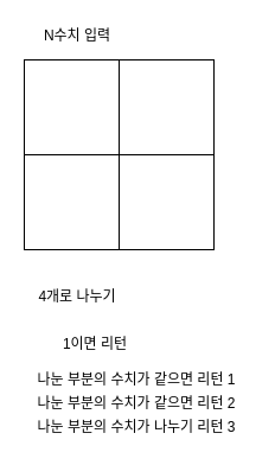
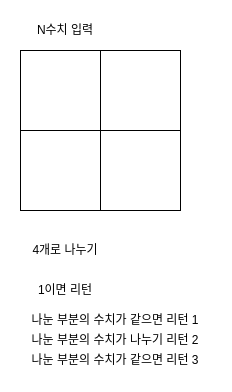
  <mxCell id="0" />
  <mxCell id="1" parent="0" />
  <mxCell id="2" value="" style="rounded=0;whiteSpace=wrap;html=1;" vertex="1" parent="1"><mxGeometry x="20" y="50" width="80" height="80" as="geometry" /></mxCell>
  <mxCell id="3" value="" style="rounded=0;whiteSpace=wrap;html=1;" vertex="1" parent="1"><mxGeometry x="100" y="50" width="80" height="80" as="geometry" /></mxCell>
  <mxCell id="4" value="" style="rounded=0;whiteSpace=wrap;html=1;" vertex="1" parent="1"><mxGeometry x="20" y="130" width="80" height="80" as="geometry" /></mxCell>
  <mxCell id="5" value="" style="rounded=0;whiteSpace=wrap;html=1;" vertex="1" parent="1"><mxGeometry x="100" y="130" width="80" height="80" as="geometry" /></mxCell>
  <mxCell id="6" value="N수치 입력" style="text;html=1;strokeColor=none;fillColor=none;align=center;verticalAlign=middle;whiteSpace=wrap;rounded=0;" vertex="1" parent="1"><mxGeometry x="20" y="20" width="90" height="20" as="geometry" /></mxCell>
  <mxCell id="7" value="4개로 나누기" style="text;html=1;strokeColor=none;fillColor=none;align=center;verticalAlign=middle;whiteSpace=wrap;rounded=0;" vertex="1" parent="1"><mxGeometry x="20" y="240" width="90" height="20" as="geometry" /></mxCell>
- <mxCell id="8" value="1이면 리턴" style="text;html=1;strokeColor=none;fillColor=none;align=center;verticalAlign=middle;whiteSpace=wrap;rounded=0;" vertex="1" parent="1"><mxGeometry x="35" y="280" width="90" height="20" as="geometry" /></mxCell>
+ <mxCell id="8" value="1이면 리턴" style="text;html=1;strokeColor=none;fillColor=none;align=center;verticalAlign=middle;whiteSpace=wrap;rounded=0;" vertex="1" parent="1"><mxGeometry x="20" y="280" width="90" height="20" as="geometry" /></mxCell>
  <mxCell id="9" value="나눈 부분의 수치가 같으면 리턴 1" style="text;html=1;strokeColor=none;fillColor=none;align=center;verticalAlign=middle;whiteSpace=wrap;rounded=0;" vertex="1" parent="1"><mxGeometry x="20" y="310" width="190" height="20" as="geometry" /></mxCell>
- <mxCell id="10" value="나눈 부분의 수치가 같으면 리턴 2" style="text;html=1;strokeColor=none;fillColor=none;align=center;verticalAlign=middle;whiteSpace=wrap;rounded=0;" vertex="1" parent="1"><mxGeometry x="20" y="330" width="190" height="20" as="geometry" /></mxCell>
- <mxCell id="11" value="나눈 부분의 수치가 나누기 리턴 3" style="text;html=1;strokeColor=none;fillColor=none;align=center;verticalAlign=middle;whiteSpace=wrap;rounded=0;" vertex="1" parent="1"><mxGeometry x="20" y="350" width="190" height="20" as="geometry" /></mxCell>
+ <mxCell id="10" value="나눈 부분의 수치가 나누기 리턴 2" style="text;html=1;strokeColor=none;fillColor=none;align=center;verticalAlign=middle;whiteSpace=wrap;rounded=0;" vertex="1" parent="1"><mxGeometry x="20" y="330" width="190" height="20" as="geometry" /></mxCell>
+ <mxCell id="11" value="나눈 부분의 수치가 같으면 리턴 3" style="text;html=1;strokeColor=none;fillColor=none;align=center;verticalAlign=middle;whiteSpace=wrap;rounded=0;" vertex="1" parent="1"><mxGeometry x="20" y="350" width="190" height="20" as="geometry" /></mxCell>
